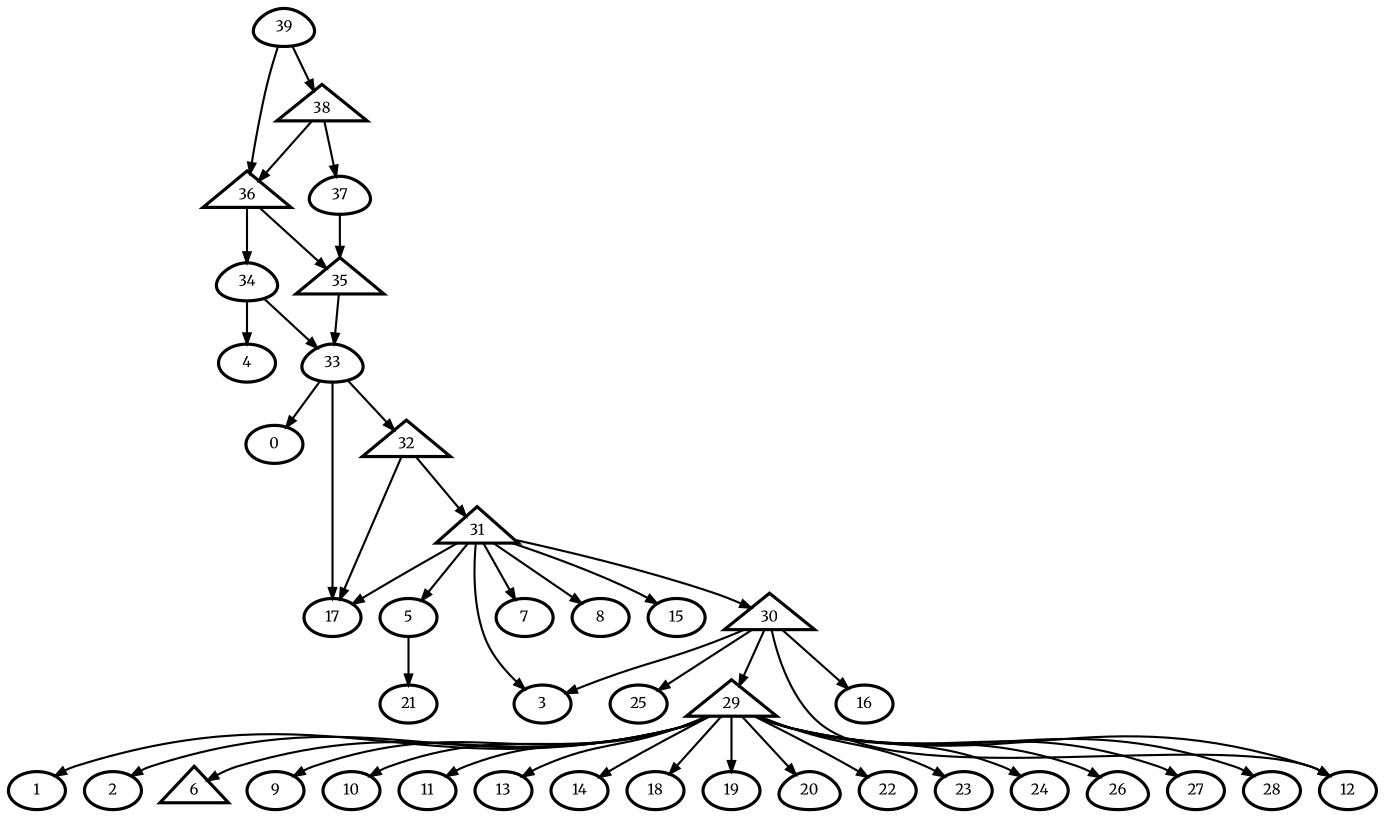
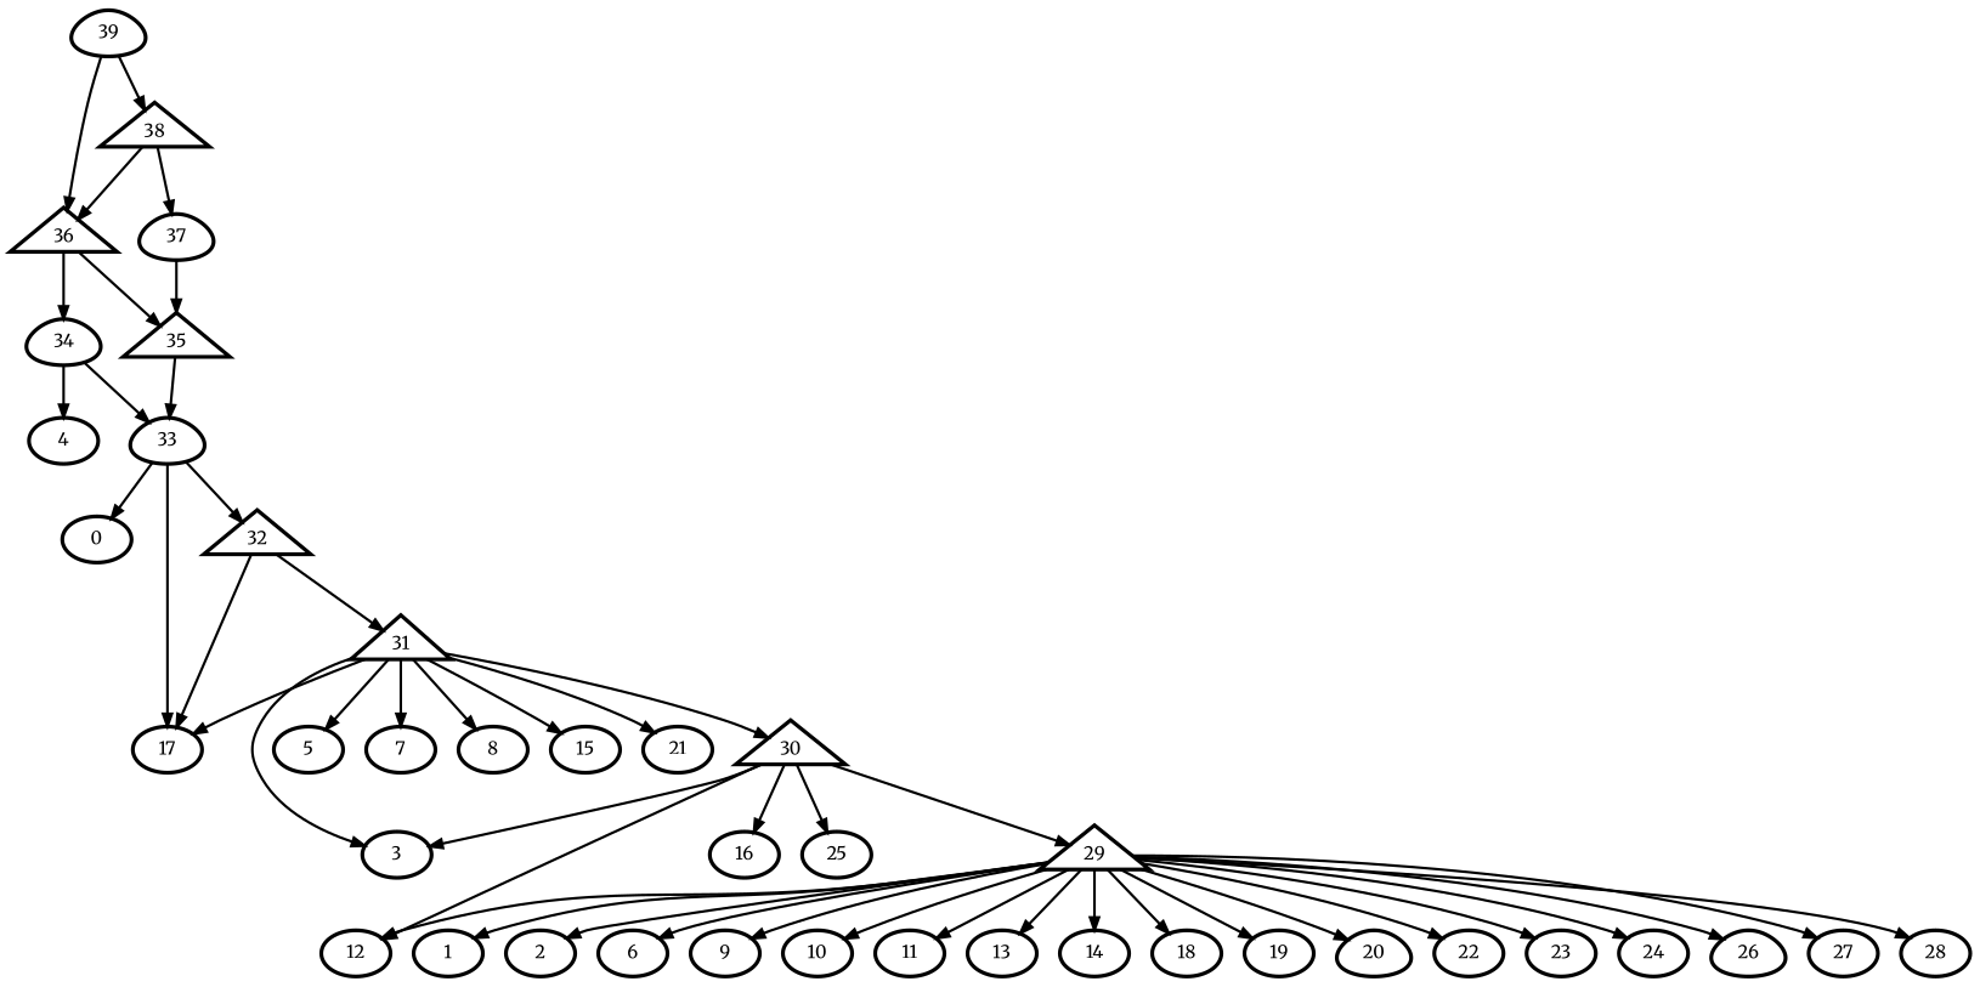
  digraph {
    fontname=Merriweather
    node [fontname=Merriweather penwidth=3]
    edge [fontname=Merriweather penwidth=2]
    n1 [label=0]
    n2 [label=1]
    n3 [label=2]
    n4 [label=3]
    n5 [label=4]
    n6 [label=5]
-   n7 [label=6 shape=triangle]
+   n7 [label=6]
    n8 [label=7]
    n9 [label=8]
    n10 [label=9]
    n11 [label=10]
    n12 [label=11]
    n13 [label=12]
    n14 [label=13]
    n15 [label=14]
    n16 [label=15]
    n17 [label=16]
    n18 [label=17]
    n19 [label=18]
    n20 [label=19]
    n21 [label=20 shape=egg]
    n22 [label=21]
    n23 [label=22]
    n24 [label=23]
    n25 [label=24]
    n26 [label=25]
    n27 [label=26 shape=egg]
    n28 [label=27]
    n29 [label=28]
    n30 [label=33 shape=egg]
    n31 [label=32 shape=triangle]
    n32 [label=31 shape=triangle]
    n33 [label=34 shape=egg]
    n34 [label=37 shape=egg]
    n35 [label=35 shape=triangle]
    n36 [label=29 shape=triangle]
    n37 [label=30 shape=triangle]
    n38 [label=36 shape=triangle]
    n39 [label=38 shape=triangle]
    n40 [label=39 shape=egg]
    n30 -> n1
    n30 -> n18
    n30 -> n31
    n31 -> n18
    n31 -> n32
    n32 -> n4
    n32 -> n6
    n32 -> n8
    n32 -> n9
    n32 -> n16
    n32 -> n18
-   n6 -> n22
+   n32 -> n22
    n32 -> n37
    n33 -> n5
    n33 -> n30
    n34 -> n35
    n35 -> n30
    n36 -> n2
    n36 -> n3
    n36 -> n7
    n36 -> n10
    n36 -> n11
    n36 -> n12
    n36 -> n13
    n36 -> n14
    n36 -> n15
    n36 -> n19
    n36 -> n20
    n36 -> n21
    n36 -> n23
    n36 -> n24
    n36 -> n25
    n36 -> n27
    n36 -> n28
    n36 -> n29
    n37 -> n4
    n37 -> n13
    n37 -> n17
    n37 -> n26
    n37 -> n36
    n38 -> n33
    n38 -> n35
    n39 -> n34
    n39 -> n38
    n40 -> n38
    n40 -> n39
  }
